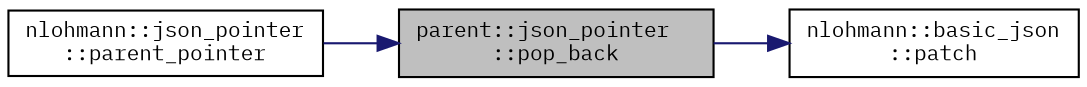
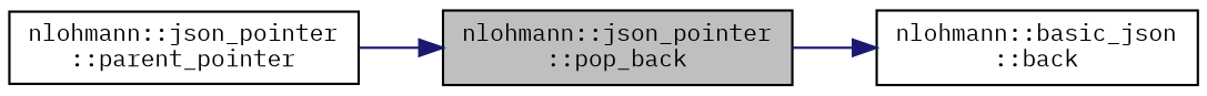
  digraph {
    fontname="IBM Plex Mono"
    rankdir=RL
    node [color=black fillcolor=white fontname="IBM Plex Mono" fontsize=10 shape=record style=filled]
    edge [color=midnightblue dir=back fontname="IBM Plex Mono" fontsize=10 labelfontname=Helvetica labelfontsize=10 style=solid]
-   n1 [fillcolor=grey75 fontcolor=black height=0.2 label="parent::json_pointer\l::pop_back" width=0.4]
+   n1 [fillcolor=grey75 fontcolor=black height=0.2 label="nlohmann::json_pointer\l::pop_back" width=0.4]
    n2 [height=0.2 label="nlohmann::json_pointer\l::parent_pointer" width=0.4]
-   n3 [height=0.2 label="nlohmann::basic_json\l::patch" width=0.4]
+   n3 [height=0.2 label="nlohmann::basic_json\l::back" width=0.4]
    n1 -> n2
    n3 -> n1
  }
